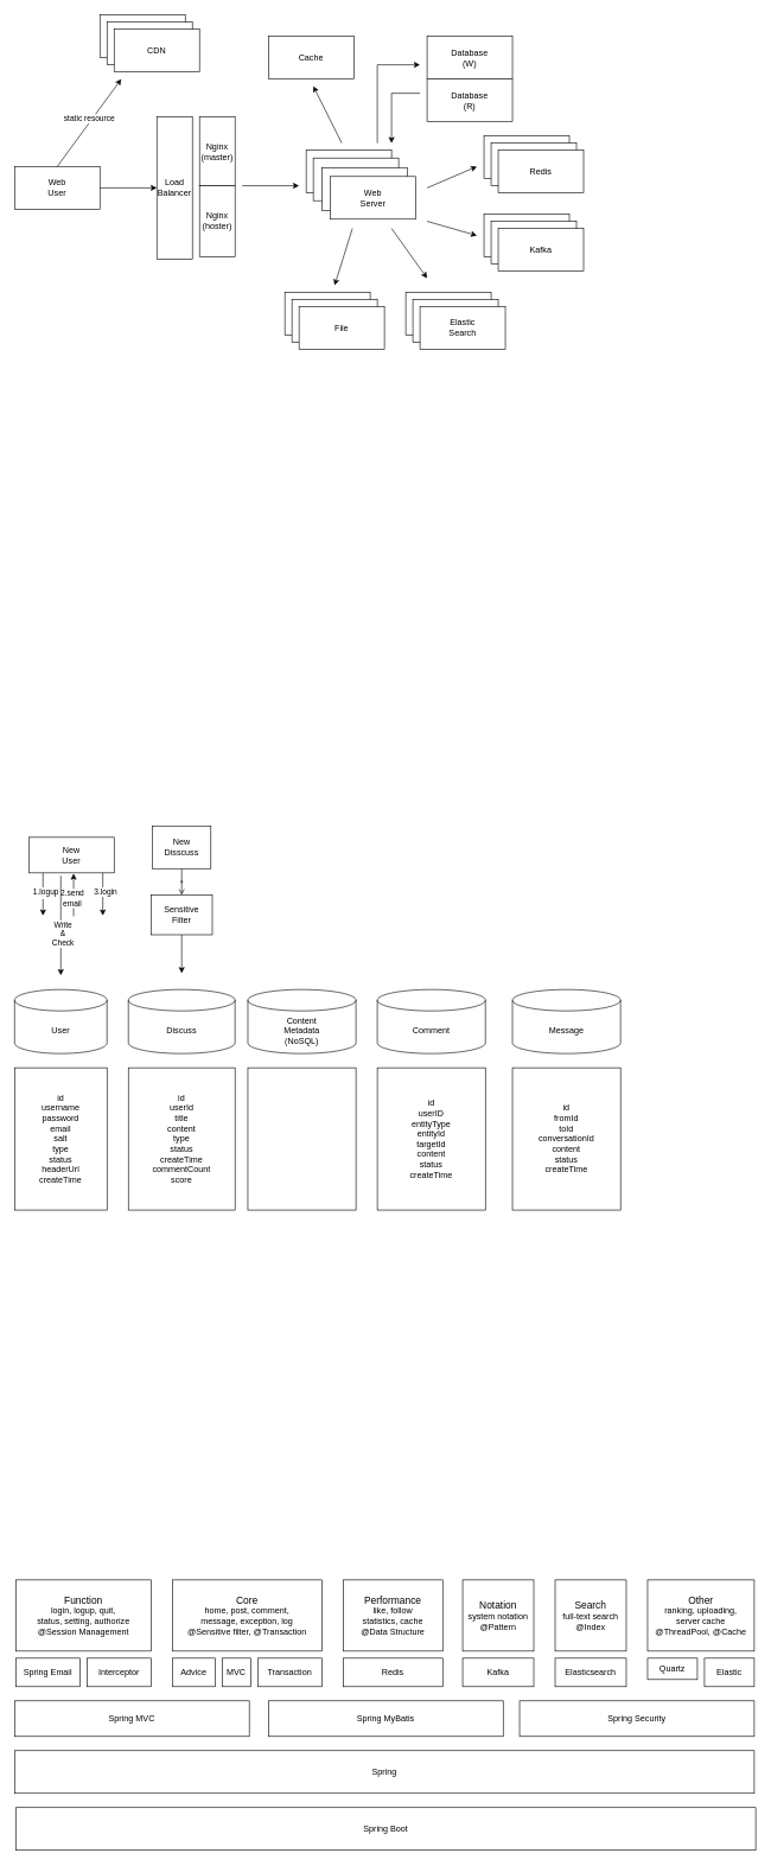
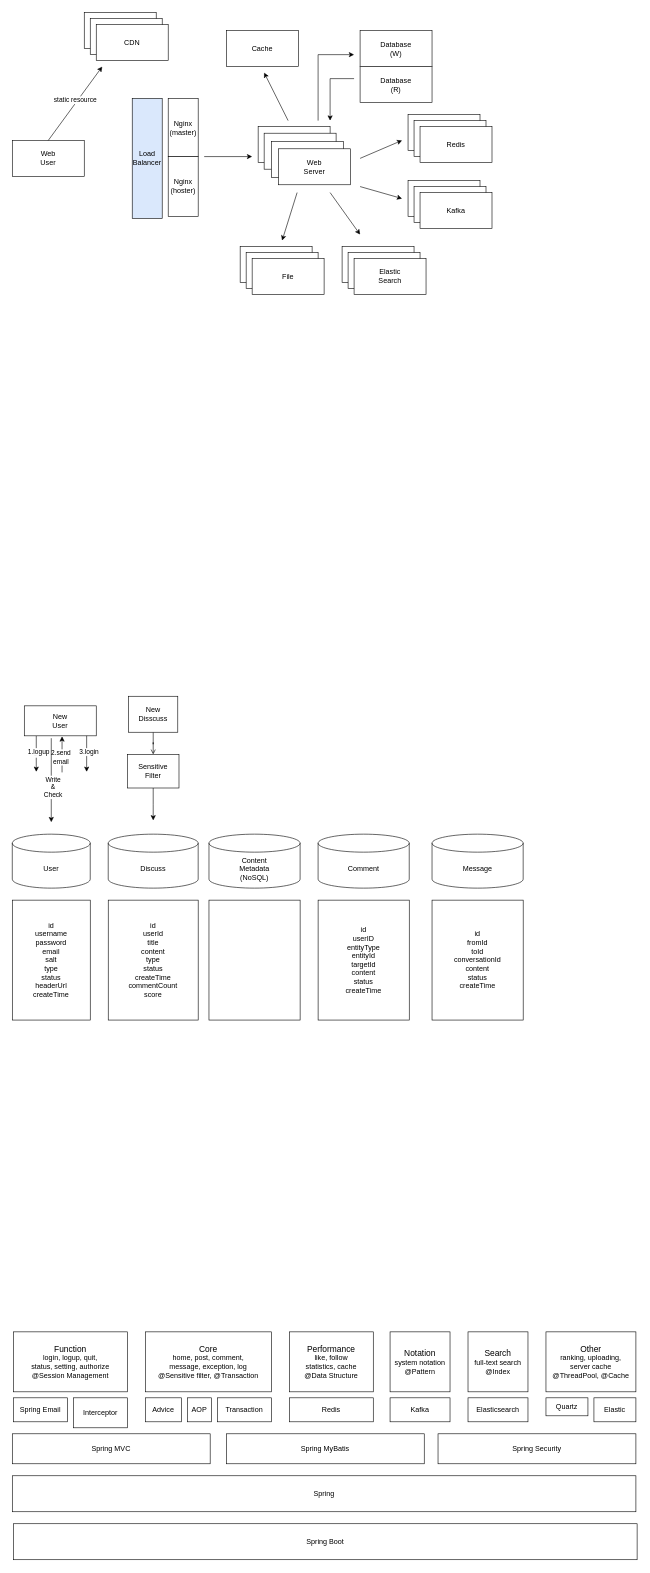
  <mxCell id="0" />
  <mxCell id="1" parent="0" />
- <mxCell id="2" value="" style="edgeStyle=orthogonalEdgeStyle;rounded=0;orthogonalLoop=1;jettySize=auto;html=1;" edge="1" parent="1" source="3" target="4"><mxGeometry relative="1" as="geometry" /></mxCell>
  <mxCell id="3" value="Web&lt;br&gt;User" style="rounded=0;whiteSpace=wrap;html=1;" vertex="1" parent="1"><mxGeometry x="20" y="233" width="120" height="60" as="geometry" /></mxCell>
- <mxCell id="4" value="Load&lt;br&gt;Balancer" style="whiteSpace=wrap;html=1;rounded=0;" vertex="1" parent="1"><mxGeometry x="220" y="163" width="50" height="200" as="geometry" /></mxCell>
+ <mxCell id="4" value="Load&lt;br&gt;Balancer" style="whiteSpace=wrap;html=1;rounded=0;fillColor=#dae8fc;" vertex="1" parent="1"><mxGeometry x="220" y="163" width="50" height="200" as="geometry" /></mxCell>
  <mxCell id="5" value="" style="endArrow=classic;html=1;rounded=0;exitX=1;exitY=0.5;exitDx=0;exitDy=0;" edge="1" parent="1"><mxGeometry width="50" height="50" relative="1" as="geometry"><mxPoint x="340" y="260" as="sourcePoint" /><mxPoint x="420" y="260" as="targetPoint" /></mxGeometry></mxCell>
  <mxCell id="6" value="" style="rounded=0;whiteSpace=wrap;html=1;" vertex="1" parent="1"><mxGeometry x="430" y="210" width="120" height="60" as="geometry" /></mxCell>
  <mxCell id="7" value="User" style="shape=cylinder3;whiteSpace=wrap;html=1;boundedLbl=1;backgroundOutline=1;size=15;" vertex="1" parent="1"><mxGeometry x="20" y="1390" width="130" height="90" as="geometry" /></mxCell>
  <mxCell id="8" value="" style="rounded=0;whiteSpace=wrap;html=1;" vertex="1" parent="1"><mxGeometry x="440" y="221" width="120" height="60" as="geometry" /></mxCell>
  <mxCell id="9" value="Web&lt;br&gt;Server" style="rounded=0;whiteSpace=wrap;html=1;" vertex="1" parent="1"><mxGeometry x="452" y="235" width="120" height="60" as="geometry" /></mxCell>
  <mxCell id="10" value="Discuss" style="shape=cylinder3;whiteSpace=wrap;html=1;boundedLbl=1;backgroundOutline=1;size=15;" vertex="1" parent="1"><mxGeometry x="180" y="1390" width="150" height="90" as="geometry" /></mxCell>
  <mxCell id="11" value="Content&lt;br&gt;Metadata&lt;br&gt;(NoSQL)" style="shape=cylinder3;whiteSpace=wrap;html=1;boundedLbl=1;backgroundOutline=1;size=15;" vertex="1" parent="1"><mxGeometry x="348" y="1390" width="152" height="90" as="geometry" /></mxCell>
  <mxCell id="12" value="Web&lt;br&gt;Server" style="rounded=0;whiteSpace=wrap;html=1;" vertex="1" parent="1"><mxGeometry x="464" y="247" width="120" height="60" as="geometry" /></mxCell>
  <mxCell id="13" value="id&lt;br&gt;username&lt;br&gt;password&lt;br&gt;email&lt;br&gt;salt&lt;br&gt;type&lt;br&gt;status&lt;br&gt;headerUrl&lt;br&gt;createTime" style="rounded=0;whiteSpace=wrap;html=1;" vertex="1" parent="1"><mxGeometry x="20" y="1500" width="130" height="200" as="geometry" /></mxCell>
  <mxCell id="14" value="id&lt;br&gt;userId&lt;br&gt;title&lt;br&gt;content&lt;br&gt;type&lt;br&gt;status&lt;br&gt;createTime&lt;br&gt;commentCount&lt;br&gt;score" style="rounded=0;whiteSpace=wrap;html=1;" vertex="1" parent="1"><mxGeometry x="180" y="1500" width="150" height="200" as="geometry" /></mxCell>
  <mxCell id="15" value="" style="rounded=0;whiteSpace=wrap;html=1;" vertex="1" parent="1"><mxGeometry x="348" y="1500" width="152" height="200" as="geometry" /></mxCell>
  <mxCell id="16" value="Comment" style="shape=cylinder3;whiteSpace=wrap;html=1;boundedLbl=1;backgroundOutline=1;size=15;" vertex="1" parent="1"><mxGeometry x="530" y="1390" width="152" height="90" as="geometry" /></mxCell>
  <mxCell id="17" value="id&lt;br&gt;userID&lt;br&gt;entityType&lt;br&gt;entityId&lt;br&gt;targetId&lt;br&gt;content&lt;br&gt;status&lt;br&gt;createTime" style="rounded=0;whiteSpace=wrap;html=1;" vertex="1" parent="1"><mxGeometry x="530" y="1500" width="152" height="200" as="geometry" /></mxCell>
  <mxCell id="18" value="1." style="edgeStyle=orthogonalEdgeStyle;rounded=0;orthogonalLoop=1;jettySize=auto;html=1;" edge="1" parent="1"><mxGeometry relative="1" as="geometry"><mxPoint x="60" y="1226" as="sourcePoint" /><mxPoint x="60" y="1286" as="targetPoint" /></mxGeometry></mxCell>
  <mxCell id="19" value="1.logup" style="edgeLabel;html=1;align=center;verticalAlign=middle;resizable=0;points=[];" vertex="1" connectable="0" parent="18"><mxGeometry x="-0.15" y="3" relative="1" as="geometry"><mxPoint as="offset" /></mxGeometry></mxCell>
  <mxCell id="20" value="New&lt;br&gt;User" style="rounded=0;whiteSpace=wrap;html=1;" vertex="1" parent="1"><mxGeometry x="40" y="1176" width="120" height="50" as="geometry" /></mxCell>
  <mxCell id="21" value="" style="edgeStyle=orthogonalEdgeStyle;rounded=0;orthogonalLoop=1;jettySize=auto;html=1;" edge="1" parent="1"><mxGeometry relative="1" as="geometry"><mxPoint x="103" y="1287" as="sourcePoint" /><mxPoint x="103" y="1227" as="targetPoint" /></mxGeometry></mxCell>
  <mxCell id="22" value="2.send&lt;br&gt;email" style="edgeLabel;html=1;align=center;verticalAlign=middle;resizable=0;points=[];" vertex="1" connectable="0" parent="21"><mxGeometry x="-0.15" y="3" relative="1" as="geometry"><mxPoint as="offset" /></mxGeometry></mxCell>
  <mxCell id="23" value="" style="edgeStyle=orthogonalEdgeStyle;rounded=0;orthogonalLoop=1;jettySize=auto;html=1;" edge="1" parent="1"><mxGeometry relative="1" as="geometry"><mxPoint x="144" y="1226" as="sourcePoint" /><mxPoint x="144" y="1286" as="targetPoint" /><Array as="points"><mxPoint x="144" y="1260" /><mxPoint x="144" y="1260" /></Array></mxGeometry></mxCell>
  <mxCell id="24" value="3.login" style="edgeLabel;html=1;align=center;verticalAlign=middle;resizable=0;points=[];" vertex="1" connectable="0" parent="23"><mxGeometry x="-0.15" y="3" relative="1" as="geometry"><mxPoint as="offset" /></mxGeometry></mxCell>
  <mxCell id="25" value="Message" style="shape=cylinder3;whiteSpace=wrap;html=1;boundedLbl=1;backgroundOutline=1;size=15;" vertex="1" parent="1"><mxGeometry x="720" y="1390" width="152" height="90" as="geometry" /></mxCell>
  <mxCell id="26" value="id&lt;br&gt;fromId&lt;br&gt;toId&lt;br&gt;conversationId&lt;br&gt;content&lt;br&gt;status&lt;br&gt;createTime" style="rounded=0;whiteSpace=wrap;html=1;" vertex="1" parent="1"><mxGeometry x="720" y="1500" width="152" height="200" as="geometry" /></mxCell>
  <mxCell id="27" value="" style="edgeStyle=orthogonalEdgeStyle;rounded=0;orthogonalLoop=1;jettySize=auto;html=1;entryX=0.5;entryY=0;entryDx=0;entryDy=0;endArrow=open;" edge="1" parent="1" source="28" target="30"><mxGeometry relative="1" as="geometry" /></mxCell>
  <mxCell id="28" value="New&lt;br&gt;Disscuss" style="rounded=0;whiteSpace=wrap;html=1;" vertex="1" parent="1"><mxGeometry x="214" y="1160" width="82" height="60" as="geometry" /></mxCell>
  <mxCell id="29" value="" style="edgeStyle=orthogonalEdgeStyle;rounded=0;orthogonalLoop=1;jettySize=auto;html=1;" edge="1" parent="1" source="30"><mxGeometry relative="1" as="geometry"><mxPoint x="255" y="1367" as="targetPoint" /></mxGeometry></mxCell>
  <mxCell id="30" value="Sensitive&lt;br&gt;Filter" style="whiteSpace=wrap;html=1;sketch=0;rounded=0;" vertex="1" parent="1"><mxGeometry x="212" y="1257" width="86" height="56" as="geometry" /></mxCell>
  <mxCell id="31" value="" style="endArrow=classic;html=1;rounded=0;" edge="1" parent="1"><mxGeometry width="50" height="50" relative="1" as="geometry"><mxPoint x="85" y="1230" as="sourcePoint" /><mxPoint x="85" y="1370" as="targetPoint" /></mxGeometry></mxCell>
  <mxCell id="32" value="Write&lt;br&gt;&amp;amp;&lt;br&gt;Check" style="edgeLabel;html=1;align=center;verticalAlign=middle;resizable=0;points=[];" vertex="1" connectable="0" parent="31"><mxGeometry x="0.156" y="2" relative="1" as="geometry"><mxPoint as="offset" /></mxGeometry></mxCell>
  <mxCell id="33" value="&lt;font style=&quot;font-size: 14px;&quot;&gt;Function&lt;/font&gt;&lt;br&gt;login, logup, quit,&lt;br&gt;status, setting, authorize&lt;br&gt;@Session Management" style="rounded=0;whiteSpace=wrap;html=1;" vertex="1" parent="1"><mxGeometry x="22" y="2220" width="190" height="100" as="geometry" /></mxCell>
  <mxCell id="34" value="&lt;font style=&quot;font-size: 14px;&quot;&gt;Core&lt;/font&gt;&lt;br&gt;home, post, comment,&lt;br&gt;message, exception, log&lt;br&gt;@Sensitive filter, @Transaction" style="rounded=0;whiteSpace=wrap;html=1;" vertex="1" parent="1"><mxGeometry x="242" y="2220" width="210" height="100" as="geometry" /></mxCell>
  <mxCell id="35" value="&lt;span style=&quot;font-size: 14px;&quot;&gt;Performance&lt;/span&gt;&lt;br&gt;like, follow&lt;br&gt;statistics, cache&lt;br&gt;@Data Structure" style="rounded=0;whiteSpace=wrap;html=1;" vertex="1" parent="1"><mxGeometry x="482" y="2220" width="140" height="100" as="geometry" /></mxCell>
  <mxCell id="36" value="&lt;span style=&quot;font-size: 14px;&quot;&gt;Notation&lt;/span&gt;&lt;br&gt;system notation&lt;br&gt;@Pattern" style="rounded=0;whiteSpace=wrap;html=1;" vertex="1" parent="1"><mxGeometry x="650" y="2220" width="100" height="100" as="geometry" /></mxCell>
  <mxCell id="37" value="&lt;span style=&quot;font-size: 14px;&quot;&gt;Search&lt;br&gt;&lt;/span&gt;full-text search&lt;br&gt;@Index" style="rounded=0;whiteSpace=wrap;html=1;" vertex="1" parent="1"><mxGeometry x="780" y="2220" width="100" height="100" as="geometry" /></mxCell>
  <mxCell id="38" value="&lt;span style=&quot;font-size: 14px;&quot;&gt;Other&lt;br&gt;&lt;/span&gt;ranking, uploading,&lt;br&gt;server cache&lt;br&gt;@ThreadPool, @Cache" style="rounded=0;whiteSpace=wrap;html=1;" vertex="1" parent="1"><mxGeometry x="910" y="2220" width="150" height="100" as="geometry" /></mxCell>
  <mxCell id="39" value="Spring Email" style="rounded=0;whiteSpace=wrap;html=1;" vertex="1" parent="1"><mxGeometry x="22" y="2330" width="90" height="40" as="geometry" /></mxCell>
- <mxCell id="40" value="Interceptor" style="rounded=0;whiteSpace=wrap;html=1;" vertex="1" parent="1"><mxGeometry x="122" y="2330" width="90" height="40" as="geometry" /></mxCell>
+ <mxCell id="40" value="Interceptor" style="rounded=0;whiteSpace=wrap;html=1;" vertex="1" parent="1"><mxGeometry x="122" y="2330" width="90" height="50" as="geometry" /></mxCell>
  <mxCell id="41" value="Advice" style="rounded=0;whiteSpace=wrap;html=1;" vertex="1" parent="1"><mxGeometry x="242" y="2330" width="60" height="40" as="geometry" /></mxCell>
  <mxCell id="42" value="Transaction" style="rounded=0;whiteSpace=wrap;html=1;" vertex="1" parent="1"><mxGeometry x="362" y="2330" width="90" height="40" as="geometry" /></mxCell>
- <mxCell id="43" value="MVC" style="rounded=0;whiteSpace=wrap;html=1;" vertex="1" parent="1"><mxGeometry x="312" y="2330" width="40" height="40" as="geometry" /></mxCell>
+ <mxCell id="43" value="AOP" style="rounded=0;whiteSpace=wrap;html=1;" vertex="1" parent="1"><mxGeometry x="312" y="2330" width="40" height="40" as="geometry" /></mxCell>
  <mxCell id="44" value="Redis" style="rounded=0;whiteSpace=wrap;html=1;" vertex="1" parent="1"><mxGeometry x="482" y="2330" width="140" height="40" as="geometry" /></mxCell>
  <mxCell id="45" value="Kafka" style="rounded=0;whiteSpace=wrap;html=1;" vertex="1" parent="1"><mxGeometry x="650" y="2330" width="100" height="40" as="geometry" /></mxCell>
  <mxCell id="46" value="Elasticsearch" style="rounded=0;whiteSpace=wrap;html=1;" vertex="1" parent="1"><mxGeometry x="780" y="2330" width="100" height="40" as="geometry" /></mxCell>
  <mxCell id="47" value="Quartz" style="rounded=0;whiteSpace=wrap;html=1;" vertex="1" parent="1"><mxGeometry x="910" y="2330" width="70" height="30" as="geometry" /></mxCell>
  <mxCell id="48" value="Elastic" style="rounded=0;whiteSpace=wrap;html=1;" vertex="1" parent="1"><mxGeometry x="990" y="2330" width="70" height="40" as="geometry" /></mxCell>
  <mxCell id="49" value="Spring MVC" style="rounded=0;whiteSpace=wrap;html=1;" vertex="1" parent="1"><mxGeometry x="20" y="2390" width="330" height="50" as="geometry" /></mxCell>
  <mxCell id="50" value="Spring Security" style="rounded=0;whiteSpace=wrap;html=1;" vertex="1" parent="1"><mxGeometry x="730" y="2390" width="330" height="50" as="geometry" /></mxCell>
  <mxCell id="51" value="Spring MyBatis" style="rounded=0;whiteSpace=wrap;html=1;" vertex="1" parent="1"><mxGeometry x="377" y="2390" width="330" height="50" as="geometry" /></mxCell>
  <mxCell id="52" value="Spring" style="rounded=0;whiteSpace=wrap;html=1;" vertex="1" parent="1"><mxGeometry x="20" y="2460" width="1040" height="60" as="geometry" /></mxCell>
  <mxCell id="53" value="Spring Boot" style="rounded=0;whiteSpace=wrap;html=1;" vertex="1" parent="1"><mxGeometry x="22" y="2540" width="1040" height="60" as="geometry" /></mxCell>
  <mxCell id="54" value="CDN" style="rounded=0;whiteSpace=wrap;html=1;" vertex="1" parent="1"><mxGeometry x="140" y="20" width="120" height="60" as="geometry" /></mxCell>
  <mxCell id="55" value="" style="endArrow=classic;html=1;rounded=0;" edge="1" parent="1"><mxGeometry width="50" height="50" relative="1" as="geometry"><mxPoint x="80" y="233" as="sourcePoint" /><mxPoint x="170" y="110" as="targetPoint" /></mxGeometry></mxCell>
  <mxCell id="56" value="static resource" style="edgeLabel;html=1;align=center;verticalAlign=middle;resizable=0;points=[];" vertex="1" connectable="0" parent="55"><mxGeometry x="0.064" y="4" relative="1" as="geometry"><mxPoint as="offset" /></mxGeometry></mxCell>
  <mxCell id="57" value="Nginx&lt;br&gt;(master)" style="whiteSpace=wrap;html=1;rounded=0;" vertex="1" parent="1"><mxGeometry x="280" y="163" width="50" height="97" as="geometry" /></mxCell>
  <mxCell id="58" value="Nginx&lt;br&gt;(hoster)" style="whiteSpace=wrap;html=1;rounded=0;" vertex="1" parent="1"><mxGeometry x="280" y="260" width="50" height="100" as="geometry" /></mxCell>
  <mxCell id="59" value="CDN" style="rounded=0;whiteSpace=wrap;html=1;" vertex="1" parent="1"><mxGeometry x="150" y="30" width="120" height="60" as="geometry" /></mxCell>
  <mxCell id="60" value="CDN" style="rounded=0;whiteSpace=wrap;html=1;" vertex="1" parent="1"><mxGeometry x="160" y="40" width="120" height="60" as="geometry" /></mxCell>
  <mxCell id="61" value="" style="endArrow=classic;html=1;rounded=0;" edge="1" parent="1"><mxGeometry width="50" height="50" relative="1" as="geometry"><mxPoint x="480" y="200" as="sourcePoint" /><mxPoint x="440" y="120" as="targetPoint" /></mxGeometry></mxCell>
  <mxCell id="62" value="Cache" style="rounded=0;whiteSpace=wrap;html=1;" vertex="1" parent="1"><mxGeometry x="377" y="50" width="120" height="60" as="geometry" /></mxCell>
  <mxCell id="63" value="" style="endArrow=classic;html=1;rounded=0;" edge="1" parent="1"><mxGeometry width="50" height="50" relative="1" as="geometry"><mxPoint x="530" y="200" as="sourcePoint" /><mxPoint x="590" y="90" as="targetPoint" /><Array as="points"><mxPoint x="530" y="90" /></Array></mxGeometry></mxCell>
  <mxCell id="64" value="Database&lt;br&gt;(R)" style="rounded=0;whiteSpace=wrap;html=1;" vertex="1" parent="1"><mxGeometry x="600" y="110" width="120" height="60" as="geometry" /></mxCell>
  <mxCell id="65" value="Database&lt;br&gt;(W)" style="rounded=0;whiteSpace=wrap;html=1;" vertex="1" parent="1"><mxGeometry x="600" y="50" width="120" height="60" as="geometry" /></mxCell>
  <mxCell id="66" value="" style="endArrow=classic;html=1;rounded=0;" edge="1" parent="1"><mxGeometry width="50" height="50" relative="1" as="geometry"><mxPoint x="590" y="130" as="sourcePoint" /><mxPoint x="550" y="200" as="targetPoint" /><Array as="points"><mxPoint x="550" y="130" /></Array></mxGeometry></mxCell>
  <mxCell id="67" value="" style="endArrow=classic;html=1;rounded=0;" edge="1" parent="1"><mxGeometry width="50" height="50" relative="1" as="geometry"><mxPoint x="600" y="263" as="sourcePoint" /><mxPoint x="670" y="233" as="targetPoint" /></mxGeometry></mxCell>
  <mxCell id="68" value="" style="rounded=0;whiteSpace=wrap;html=1;" vertex="1" parent="1"><mxGeometry x="680" y="190" width="120" height="60" as="geometry" /></mxCell>
  <mxCell id="69" value="" style="rounded=0;whiteSpace=wrap;html=1;" vertex="1" parent="1"><mxGeometry x="690" y="200" width="120" height="60" as="geometry" /></mxCell>
  <mxCell id="70" value="Redis" style="rounded=0;whiteSpace=wrap;html=1;" vertex="1" parent="1"><mxGeometry x="700" y="210" width="120" height="60" as="geometry" /></mxCell>
  <mxCell id="71" value="" style="endArrow=classic;html=1;rounded=0;" edge="1" parent="1"><mxGeometry width="50" height="50" relative="1" as="geometry"><mxPoint x="600" y="310" as="sourcePoint" /><mxPoint x="670" y="330" as="targetPoint" /></mxGeometry></mxCell>
  <mxCell id="72" value="" style="rounded=0;whiteSpace=wrap;html=1;" vertex="1" parent="1"><mxGeometry x="680" y="300" width="120" height="60" as="geometry" /></mxCell>
  <mxCell id="73" value="" style="rounded=0;whiteSpace=wrap;html=1;" vertex="1" parent="1"><mxGeometry x="690" y="310" width="120" height="60" as="geometry" /></mxCell>
  <mxCell id="74" value="Kafka" style="rounded=0;whiteSpace=wrap;html=1;" vertex="1" parent="1"><mxGeometry x="700" y="320" width="120" height="60" as="geometry" /></mxCell>
  <mxCell id="75" value="" style="endArrow=classic;html=1;rounded=0;" edge="1" parent="1"><mxGeometry width="50" height="50" relative="1" as="geometry"><mxPoint x="550" y="320" as="sourcePoint" /><mxPoint x="600" y="390" as="targetPoint" /></mxGeometry></mxCell>
  <mxCell id="76" value="" style="rounded=0;whiteSpace=wrap;html=1;" vertex="1" parent="1"><mxGeometry x="570" y="410" width="120" height="60" as="geometry" /></mxCell>
  <mxCell id="77" value="" style="rounded=0;whiteSpace=wrap;html=1;" vertex="1" parent="1"><mxGeometry x="580" y="420" width="120" height="60" as="geometry" /></mxCell>
  <mxCell id="78" value="Elastic&lt;br&gt;Search" style="rounded=0;whiteSpace=wrap;html=1;" vertex="1" parent="1"><mxGeometry x="590" y="430" width="120" height="60" as="geometry" /></mxCell>
  <mxCell id="79" value="" style="endArrow=classic;html=1;rounded=0;" edge="1" parent="1"><mxGeometry width="50" height="50" relative="1" as="geometry"><mxPoint x="495" y="320" as="sourcePoint" /><mxPoint x="470" y="400" as="targetPoint" /></mxGeometry></mxCell>
  <mxCell id="80" value="" style="rounded=0;whiteSpace=wrap;html=1;" vertex="1" parent="1"><mxGeometry x="400" y="410" width="120" height="60" as="geometry" /></mxCell>
  <mxCell id="81" value="" style="rounded=0;whiteSpace=wrap;html=1;" vertex="1" parent="1"><mxGeometry x="410" y="420" width="120" height="60" as="geometry" /></mxCell>
  <mxCell id="82" value="File" style="rounded=0;whiteSpace=wrap;html=1;" vertex="1" parent="1"><mxGeometry x="420" y="430" width="120" height="60" as="geometry" /></mxCell>
